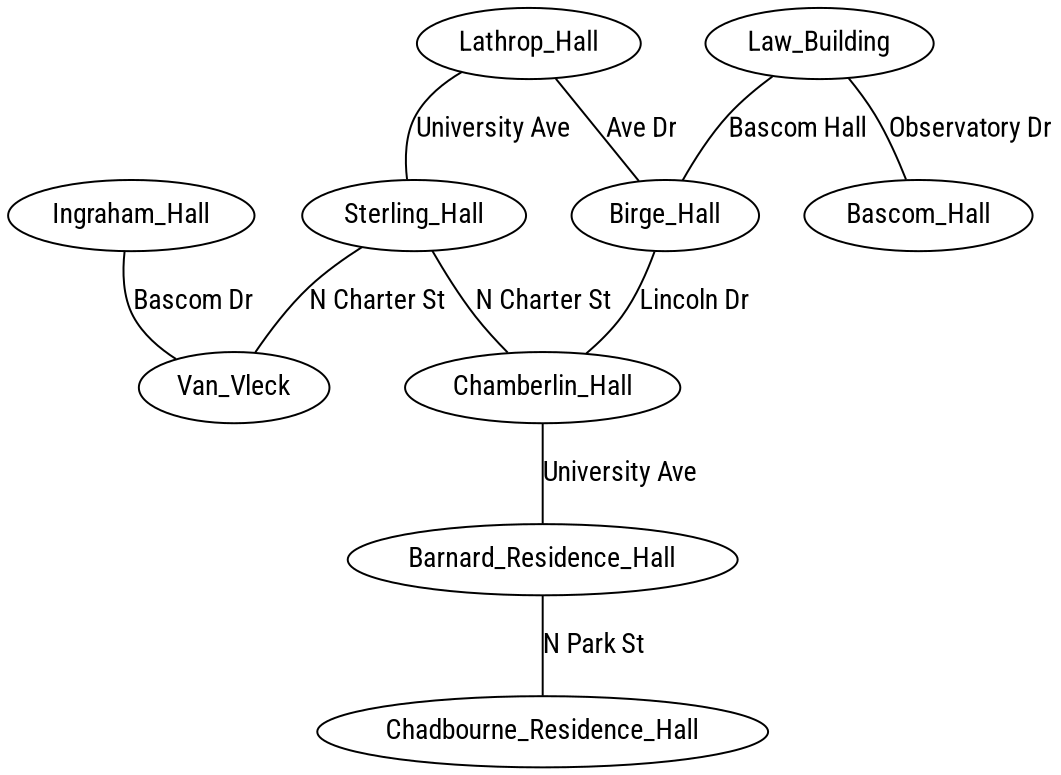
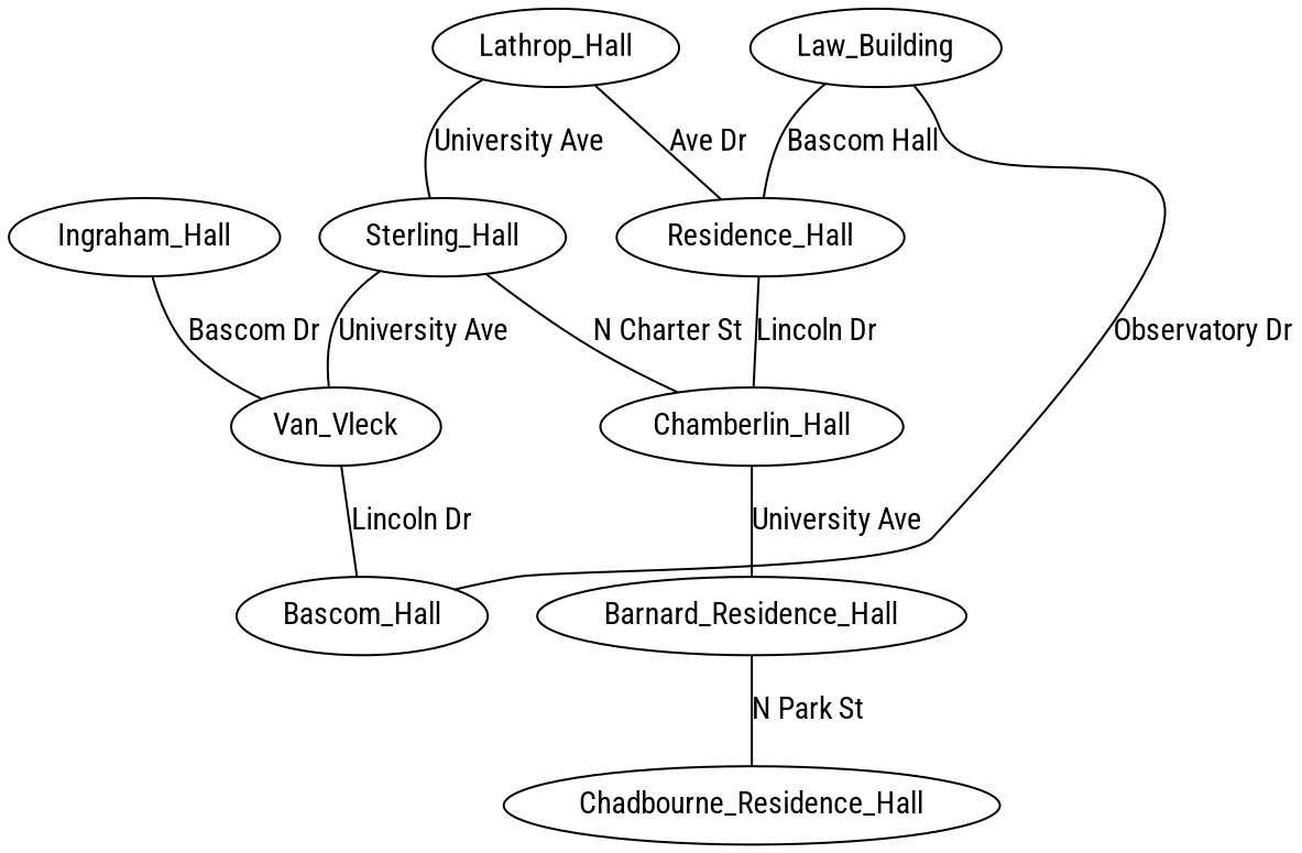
  graph {
    fontname="Roboto Condensed"
    node [fontname="Roboto Condensed"]
    edge [distance=2 fontname="Roboto Condensed"]
    n1 [label=Ingraham_Hall]
    n2 [label=Van_Vleck]
    n3 [label=Bascom_Hall]
    n4 [label=Sterling_Hall]
    n5 [label=Chamberlin_Hall]
    n6 [label=Barnard_Residence_Hall]
    n7 [label=Chadbourne_Residence_Hall]
-   n8 [label=Birge_Hall]
+   n8 [label=Residence_Hall]
    n9 [label=Lathrop_Hall]
    n10 [label=Law_Building]
    n1 -- n2 [distance=4 label="Bascom Dr"]
-   n4 -- n2 [label="N Charter St"]
+   n2 -- n3 [distance=4 label="Lincoln Dr"]
+   n4 -- n2 [label="University Ave"]
    n4 -- n5 [distance=1 label="N Charter St"]
    n5 -- n6 [distance=5 label="University Ave"]
    n6 -- n7 [label="N Park St"]
    n8 -- n5 [distance=3 label="Lincoln Dr"]
    n9 -- n4 [label="University Ave"]
    n9 -- n8 [label="Ave Dr"]
    n10 -- n3 [label="Observatory Dr"]
    n10 -- n8 [distance=3 label="Bascom Hall"]
  }
